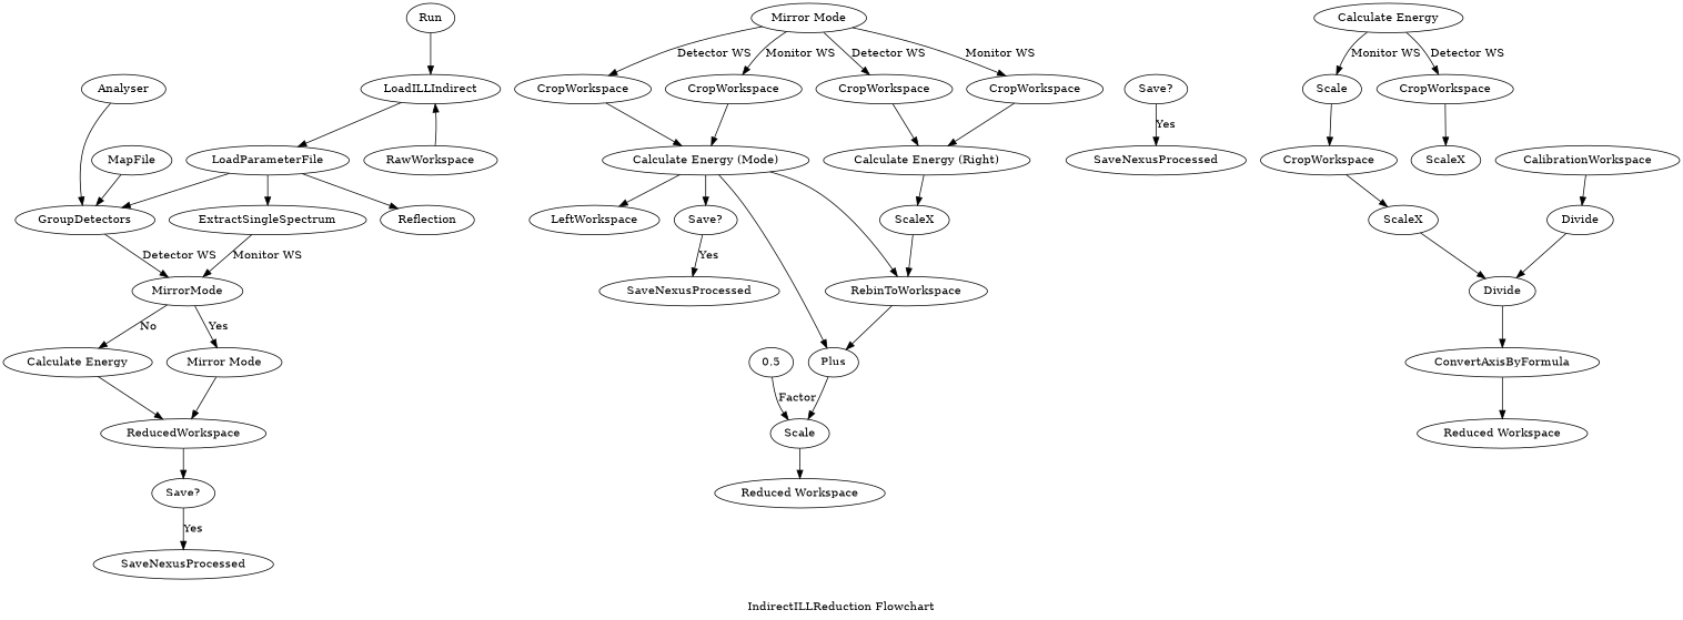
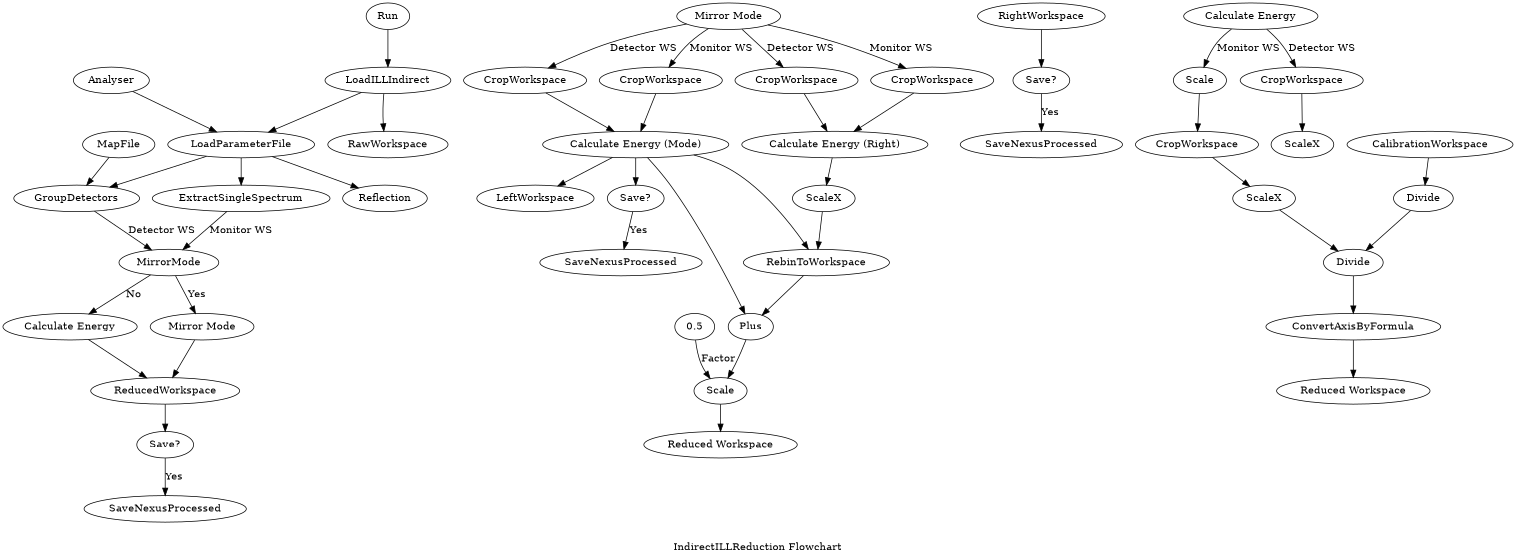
  digraph {
    label="IndirectILLReduction Flowchart"
    n1 [label="Save?"]
    n2 [label="Save?"]
    n3 [label="Save?"]
    n4 [label="Reduced Workspace"]
    n5 [label="Reduced Workspace"]
    n6 [label=0.5]
    Run
    Analyser
    Reflection
    CalibrationWorkspace
    MapFile
    MirrorMode
    RawWorkspace
    ReducedWorkspace
    LeftWorkspace
+   RightWorkspace
    LoadILLIndirect
    LoadParameterFile
    GroupDetectors
    ExtractSingleSpectrum
    SaveNexusProcessed
    n22 [label=Scale]
    n23 [label=ScaleX]
    n24 [label=ScaleX]
    n25 [label=CropWorkspace]
    n26 [label=CropWorkspace]
    n27 [label=Divide]
    n28 [label=Divide]
    n29 [label=ConvertAxisByFormula]
    n30 [label=CropWorkspace]
    n31 [label=CropWorkspace]
    n32 [label=CropWorkspace]
    n33 [label=CropWorkspace]
    n34 [label=ScaleX]
    n35 [label=RebinToWorkspace]
    n36 [label=Plus]
    n37 [label=Scale]
    n38 [label=SaveNexusProcessed]
    n39 [label=SaveNexusProcessed]
    n40 [label="Calculate Energy"]
    n41 [label="Calculate Energy (Mode)"]
    n42 [label="Calculate Energy (Right)"]
    n43 [label="Mirror Mode"]
    n44 [label="Calculate Energy"]
    n45 [label="Mirror Mode"]
    subgraph sub_1 {
      n1
      n2
      n3
    }
    subgraph sub_2 {
      n4
      n5
      n6
    }
    subgraph sub_3 {
      Run
      Analyser
      Reflection
      CalibrationWorkspace
      MapFile
      MirrorMode
      RawWorkspace
      ReducedWorkspace
      LeftWorkspace
+     RightWorkspace
    }
    subgraph sub_4 {
      LoadILLIndirect
      LoadParameterFile
      GroupDetectors
      ExtractSingleSpectrum
      SaveNexusProcessed
      n22
      n23
      n24
      n25
      n26
      n27
      n28
      n29
      n30
      n31
      n32
      n33
      n34
      n35
      n36
      n37
      n38
      n39
    }
    subgraph sub_5 {
      n4
      CalibrationWorkspace
      n22
      n23
      n24
      n25
      n26
      n27
      n28
      n29
      n40
    }
    subgraph sub_6 {
      n2
      n3
      n5
      n6
      LeftWorkspace
+     RightWorkspace
      n30
      n31
      n32
      n33
      n34
      n35
      n36
      n37
      n38
      n39
      n41
      n42
      n43
    }
    n1 -> SaveNexusProcessed [label=Yes]
    n2 -> n38 [label=Yes]
    n3 -> n39 [label=Yes]
    n6 -> n37 [label=Factor]
    Run -> LoadILLIndirect
-   Analyser -> GroupDetectors
+   Analyser -> LoadParameterFile
    CalibrationWorkspace -> n27
    MapFile -> GroupDetectors
    MirrorMode -> n44 [label=No]
    MirrorMode -> n45 [label=Yes]
    ReducedWorkspace -> n1
-   RawWorkspace -> LoadILLIndirect
+   RightWorkspace -> n3
+   LoadILLIndirect -> RawWorkspace
    LoadILLIndirect -> LoadParameterFile
    LoadParameterFile -> Reflection
    LoadParameterFile -> GroupDetectors
    LoadParameterFile -> ExtractSingleSpectrum
    GroupDetectors -> MirrorMode [label="Detector WS"]
    ExtractSingleSpectrum -> MirrorMode [label="Monitor WS"]
    n22 -> n25
    n23 -> n28
    n25 -> n23
    n26 -> n24
    n27 -> n28
    n28 -> n29
    n29 -> n4
    n30 -> n41
    n31 -> n41
    n32 -> n42
    n33 -> n42
    n34 -> n35
    n35 -> n36
    n36 -> n37
    n37 -> n5
    n40 -> n22 [label="Monitor WS"]
    n40 -> n26 [label="Detector WS"]
    n41 -> n2
    n41 -> LeftWorkspace
    n41 -> n35
    n41 -> n36
    n42 -> n34
    n43 -> n30 [label="Detector WS"]
    n43 -> n31 [label="Monitor WS"]
    n43 -> n32 [label="Detector WS"]
    n43 -> n33 [label="Monitor WS"]
    n44 -> ReducedWorkspace
    n45 -> ReducedWorkspace
  }
